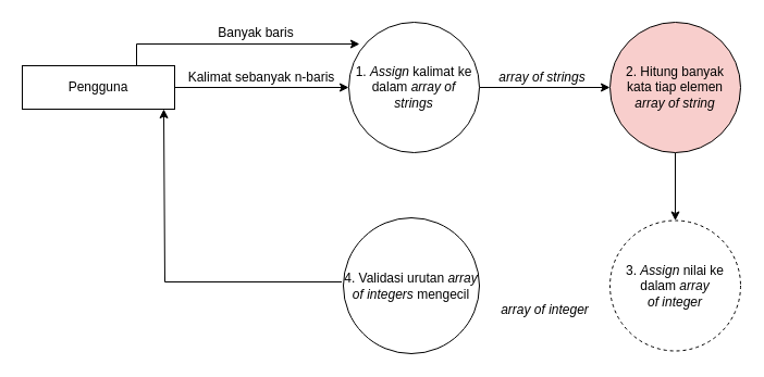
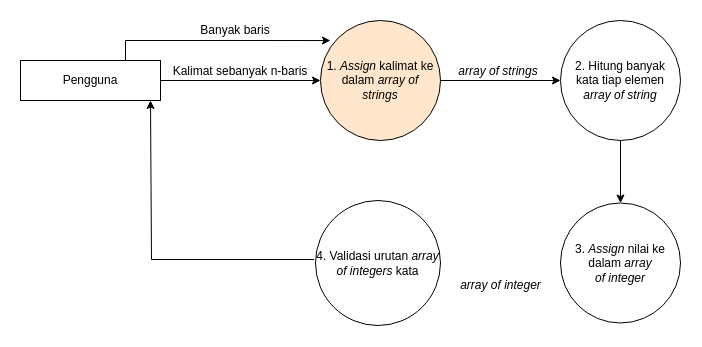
  <mxCell id="0" />
  <mxCell id="1" parent="0" />
  <mxCell id="2" style="edgeStyle=orthogonalEdgeStyle;rounded=0;orthogonalLoop=1;jettySize=auto;html=1;exitX=1;exitY=0.5;exitDx=0;exitDy=0;" parent="1" source="3" target="5" edge="1"><mxGeometry relative="1" as="geometry" /></mxCell>
  <mxCell id="3" value="Pengguna" style="rounded=0;whiteSpace=wrap;html=1;" parent="1" vertex="1"><mxGeometry x="20" y="60" width="140" height="40" as="geometry" /></mxCell>
  <mxCell id="4" style="edgeStyle=orthogonalEdgeStyle;rounded=0;orthogonalLoop=1;jettySize=auto;html=1;exitX=1;exitY=0.5;exitDx=0;exitDy=0;entryX=0;entryY=0.5;entryDx=0;entryDy=0;" parent="1" source="5" target="8" edge="1"><mxGeometry relative="1" as="geometry" /></mxCell>
- <mxCell id="5" value="1. &lt;i&gt;Assign &lt;/i&gt;kalimat ke dalam &lt;i&gt;array of &lt;br&gt;strings&lt;/i&gt;" style="ellipse;whiteSpace=wrap;html=1;aspect=fixed;" parent="1" vertex="1"><mxGeometry x="320" y="20" width="120" height="120" as="geometry" /></mxCell>
+ <mxCell id="5" value="1. &lt;i&gt;Assign &lt;/i&gt;kalimat ke dalam &lt;i&gt;array of &lt;br&gt;strings&lt;/i&gt;" style="ellipse;whiteSpace=wrap;html=1;aspect=fixed;fillColor=#ffe6cc;" parent="1" vertex="1"><mxGeometry x="320" y="20" width="120" height="120" as="geometry" /></mxCell>
  <mxCell id="6" value="Kalimat sebanyak n-baris" style="text;html=1;align=center;verticalAlign=middle;whiteSpace=wrap;rounded=0;" parent="1" vertex="1"><mxGeometry x="160" y="56" width="160" height="30" as="geometry" /></mxCell>
  <mxCell id="7" style="edgeStyle=orthogonalEdgeStyle;rounded=0;orthogonalLoop=1;jettySize=auto;html=1;exitX=0.5;exitY=1;exitDx=0;exitDy=0;entryX=0.5;entryY=0;entryDx=0;entryDy=0;" edge="1" parent="1" source="8" target="10"><mxGeometry relative="1" as="geometry" /></mxCell>
- <mxCell id="8" value="2. Hitung banyak &lt;br&gt;kata tiap elemen &lt;i&gt;array of string&lt;/i&gt;" style="ellipse;whiteSpace=wrap;html=1;aspect=fixed;fillColor=#f8cecc;" parent="1" vertex="1"><mxGeometry x="560" y="20" width="120" height="120" as="geometry" /></mxCell>
+ <mxCell id="8" value="2. Hitung banyak &lt;br&gt;kata tiap elemen &lt;i&gt;array of string&lt;/i&gt;" style="ellipse;whiteSpace=wrap;html=1;aspect=fixed;" parent="1" vertex="1"><mxGeometry x="560" y="20" width="120" height="120" as="geometry" /></mxCell>
  <mxCell id="9" value="&lt;i&gt;array of strings&lt;/i&gt;" style="text;html=1;align=center;verticalAlign=middle;whiteSpace=wrap;rounded=0;" parent="1" vertex="1"><mxGeometry x="453" y="56" width="90" height="30" as="geometry" /></mxCell>
- <mxCell id="10" value="3. &lt;i&gt;Assign&lt;/i&gt;&amp;nbsp;nilai ke dalam &lt;i&gt;array &lt;br&gt;of integer&lt;/i&gt;" style="ellipse;whiteSpace=wrap;html=1;aspect=fixed;dashed=1;" parent="1" vertex="1"><mxGeometry x="560" y="202.5" width="120" height="120" as="geometry" /></mxCell>
- <mxCell id="11" value="4. Validasi urutan &lt;i&gt;array of integers&lt;/i&gt;&amp;nbsp;mengecil" style="ellipse;whiteSpace=wrap;html=1;aspect=fixed;" parent="1" vertex="1"><mxGeometry x="315" y="200" width="125" height="125" as="geometry" /></mxCell>
+ <mxCell id="10" value="3. &lt;i&gt;Assign&lt;/i&gt;&amp;nbsp;nilai ke dalam &lt;i&gt;array &lt;br&gt;of integer&lt;/i&gt;" style="ellipse;whiteSpace=wrap;html=1;aspect=fixed;" parent="1" vertex="1"><mxGeometry x="560" y="202.5" width="120" height="120" as="geometry" /></mxCell>
+ <mxCell id="11" value="4. Validasi urutan &lt;i&gt;array of integers&lt;/i&gt;&amp;nbsp;kata" style="ellipse;whiteSpace=wrap;html=1;aspect=fixed;" parent="1" vertex="1"><mxGeometry x="315" y="200" width="125" height="125" as="geometry" /></mxCell>
  <mxCell id="12" value="&lt;i&gt;array of integer&lt;/i&gt;" style="text;html=1;align=center;verticalAlign=middle;whiteSpace=wrap;rounded=0;" parent="1" vertex="1"><mxGeometry x="450" y="270" width="101" height="30" as="geometry" /></mxCell>
  <mxCell id="13" style="edgeStyle=orthogonalEdgeStyle;rounded=0;orthogonalLoop=1;jettySize=auto;html=1;exitX=-0.012;exitY=0.472;exitDx=0;exitDy=0;exitPerimeter=0;" parent="1" source="11" edge="1"><mxGeometry relative="1" as="geometry"><mxPoint x="708.18" y="259.22" as="sourcePoint" /><mxPoint x="150" y="100" as="targetPoint" /><Array as="points"><mxPoint x="151" y="259" /></Array></mxGeometry></mxCell>
  <mxCell id="14" style="edgeStyle=orthogonalEdgeStyle;rounded=0;orthogonalLoop=1;jettySize=auto;html=1;exitX=0.75;exitY=0;exitDx=0;exitDy=0;entryX=0.083;entryY=0.167;entryDx=0;entryDy=0;entryPerimeter=0;" edge="1" parent="1" source="3" target="5"><mxGeometry relative="1" as="geometry" /></mxCell>
  <mxCell id="15" value="Banyak baris" style="text;html=1;align=center;verticalAlign=middle;whiteSpace=wrap;rounded=0;" vertex="1" parent="1"><mxGeometry x="150" y="20" width="170" height="20" as="geometry" /></mxCell>
